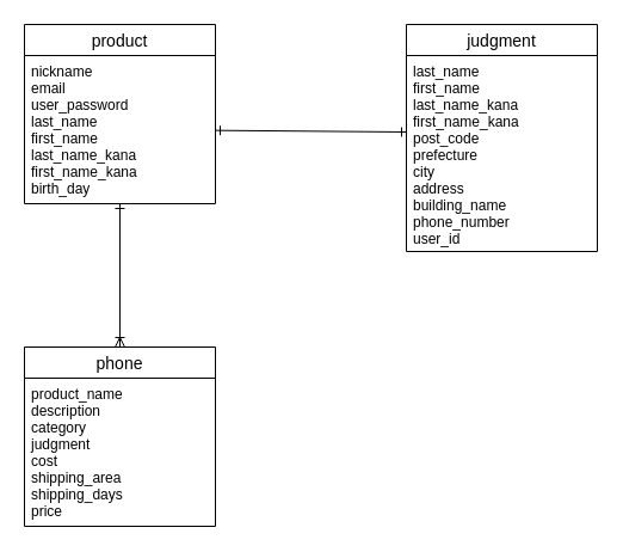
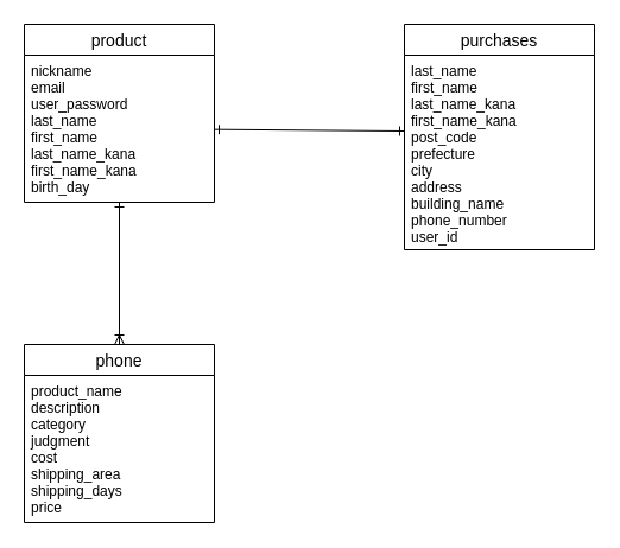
  <mxCell id="0" />
  <mxCell id="1" parent="0" />
  <mxCell id="2" value="product" style="swimlane;fontStyle=0;childLayout=stackLayout;horizontal=1;startSize=26;horizontalStack=0;resizeParent=1;resizeParentMax=0;resizeLast=0;collapsible=1;marginBottom=0;align=center;fontSize=14;" vertex="1" parent="1"><mxGeometry x="20" y="20" width="160" height="150" as="geometry" /></mxCell>
  <mxCell id="3" value="nickname&#10;email&#10;user_password&#10;last_name&#10;first_name&#10;last_name_kana&#10;first_name_kana&#10;birth_day&#10;" style="text;strokeColor=none;fillColor=none;spacingLeft=4;spacingRight=4;overflow=hidden;rotatable=0;points=[[0,0.5],[1,0.5]];portConstraint=eastwest;fontSize=12;" vertex="1" parent="2"><mxGeometry y="26" width="160" height="124" as="geometry" /></mxCell>
- <mxCell id="4" value="judgment" style="swimlane;fontStyle=0;childLayout=stackLayout;horizontal=1;startSize=26;horizontalStack=0;resizeParent=1;resizeParentMax=0;resizeLast=0;collapsible=1;marginBottom=0;align=center;fontSize=14;" vertex="1" parent="1"><mxGeometry x="340" y="20" width="160" height="190" as="geometry" /></mxCell>
+ <mxCell id="4" value="purchases" style="swimlane;fontStyle=0;childLayout=stackLayout;horizontal=1;startSize=26;horizontalStack=0;resizeParent=1;resizeParentMax=0;resizeLast=0;collapsible=1;marginBottom=0;align=center;fontSize=14;" vertex="1" parent="1"><mxGeometry x="340" y="20" width="160" height="190" as="geometry" /></mxCell>
  <mxCell id="5" value="last_name&#10;first_name&#10;last_name_kana&#10;first_name_kana&#10;post_code&#10;prefecture&#10;city&#10;address&#10;building_name&#10;phone_number&#10;user_id" style="text;strokeColor=none;fillColor=none;spacingLeft=4;spacingRight=4;overflow=hidden;rotatable=0;points=[[0,0.5],[1,0.5]];portConstraint=eastwest;fontSize=12;" vertex="1" parent="4"><mxGeometry y="26" width="160" height="164" as="geometry" /></mxCell>
  <mxCell id="6" value="phone" style="swimlane;fontStyle=0;childLayout=stackLayout;horizontal=1;startSize=26;horizontalStack=0;resizeParent=1;resizeParentMax=0;resizeLast=0;collapsible=1;marginBottom=0;align=center;fontSize=14;" vertex="1" parent="1"><mxGeometry x="20" y="290" width="160" height="150" as="geometry" /></mxCell>
  <mxCell id="7" value="product_name&#10;description&#10;category&#10;judgment&#10;cost&#10;shipping_area&#10;shipping_days&#10;price" style="text;strokeColor=none;fillColor=none;spacingLeft=4;spacingRight=4;overflow=hidden;rotatable=0;points=[[0,0.5],[1,0.5]];portConstraint=eastwest;fontSize=12;" vertex="1" parent="6"><mxGeometry y="26" width="160" height="124" as="geometry" /></mxCell>
  <mxCell id="8" value="" style="fontSize=12;html=1;endArrow=ERoneToMany;entryX=0.5;entryY=0;entryDx=0;entryDy=0;startArrow=ERone;startFill=0;" edge="1" parent="1" source="3" target="6"><mxGeometry width="100" height="100" relative="1" as="geometry"><mxPoint x="130" y="220" as="sourcePoint" /><mxPoint x="107" y="290" as="targetPoint" /></mxGeometry></mxCell>
  <mxCell id="9" value="" style="fontSize=12;html=1;endArrow=ERone;startArrow=ERone;startFill=0;endFill=0;" edge="1" parent="1" source="3"><mxGeometry width="100" height="100" relative="1" as="geometry"><mxPoint x="240" y="210" as="sourcePoint" /><mxPoint x="340" y="110" as="targetPoint" /></mxGeometry></mxCell>
